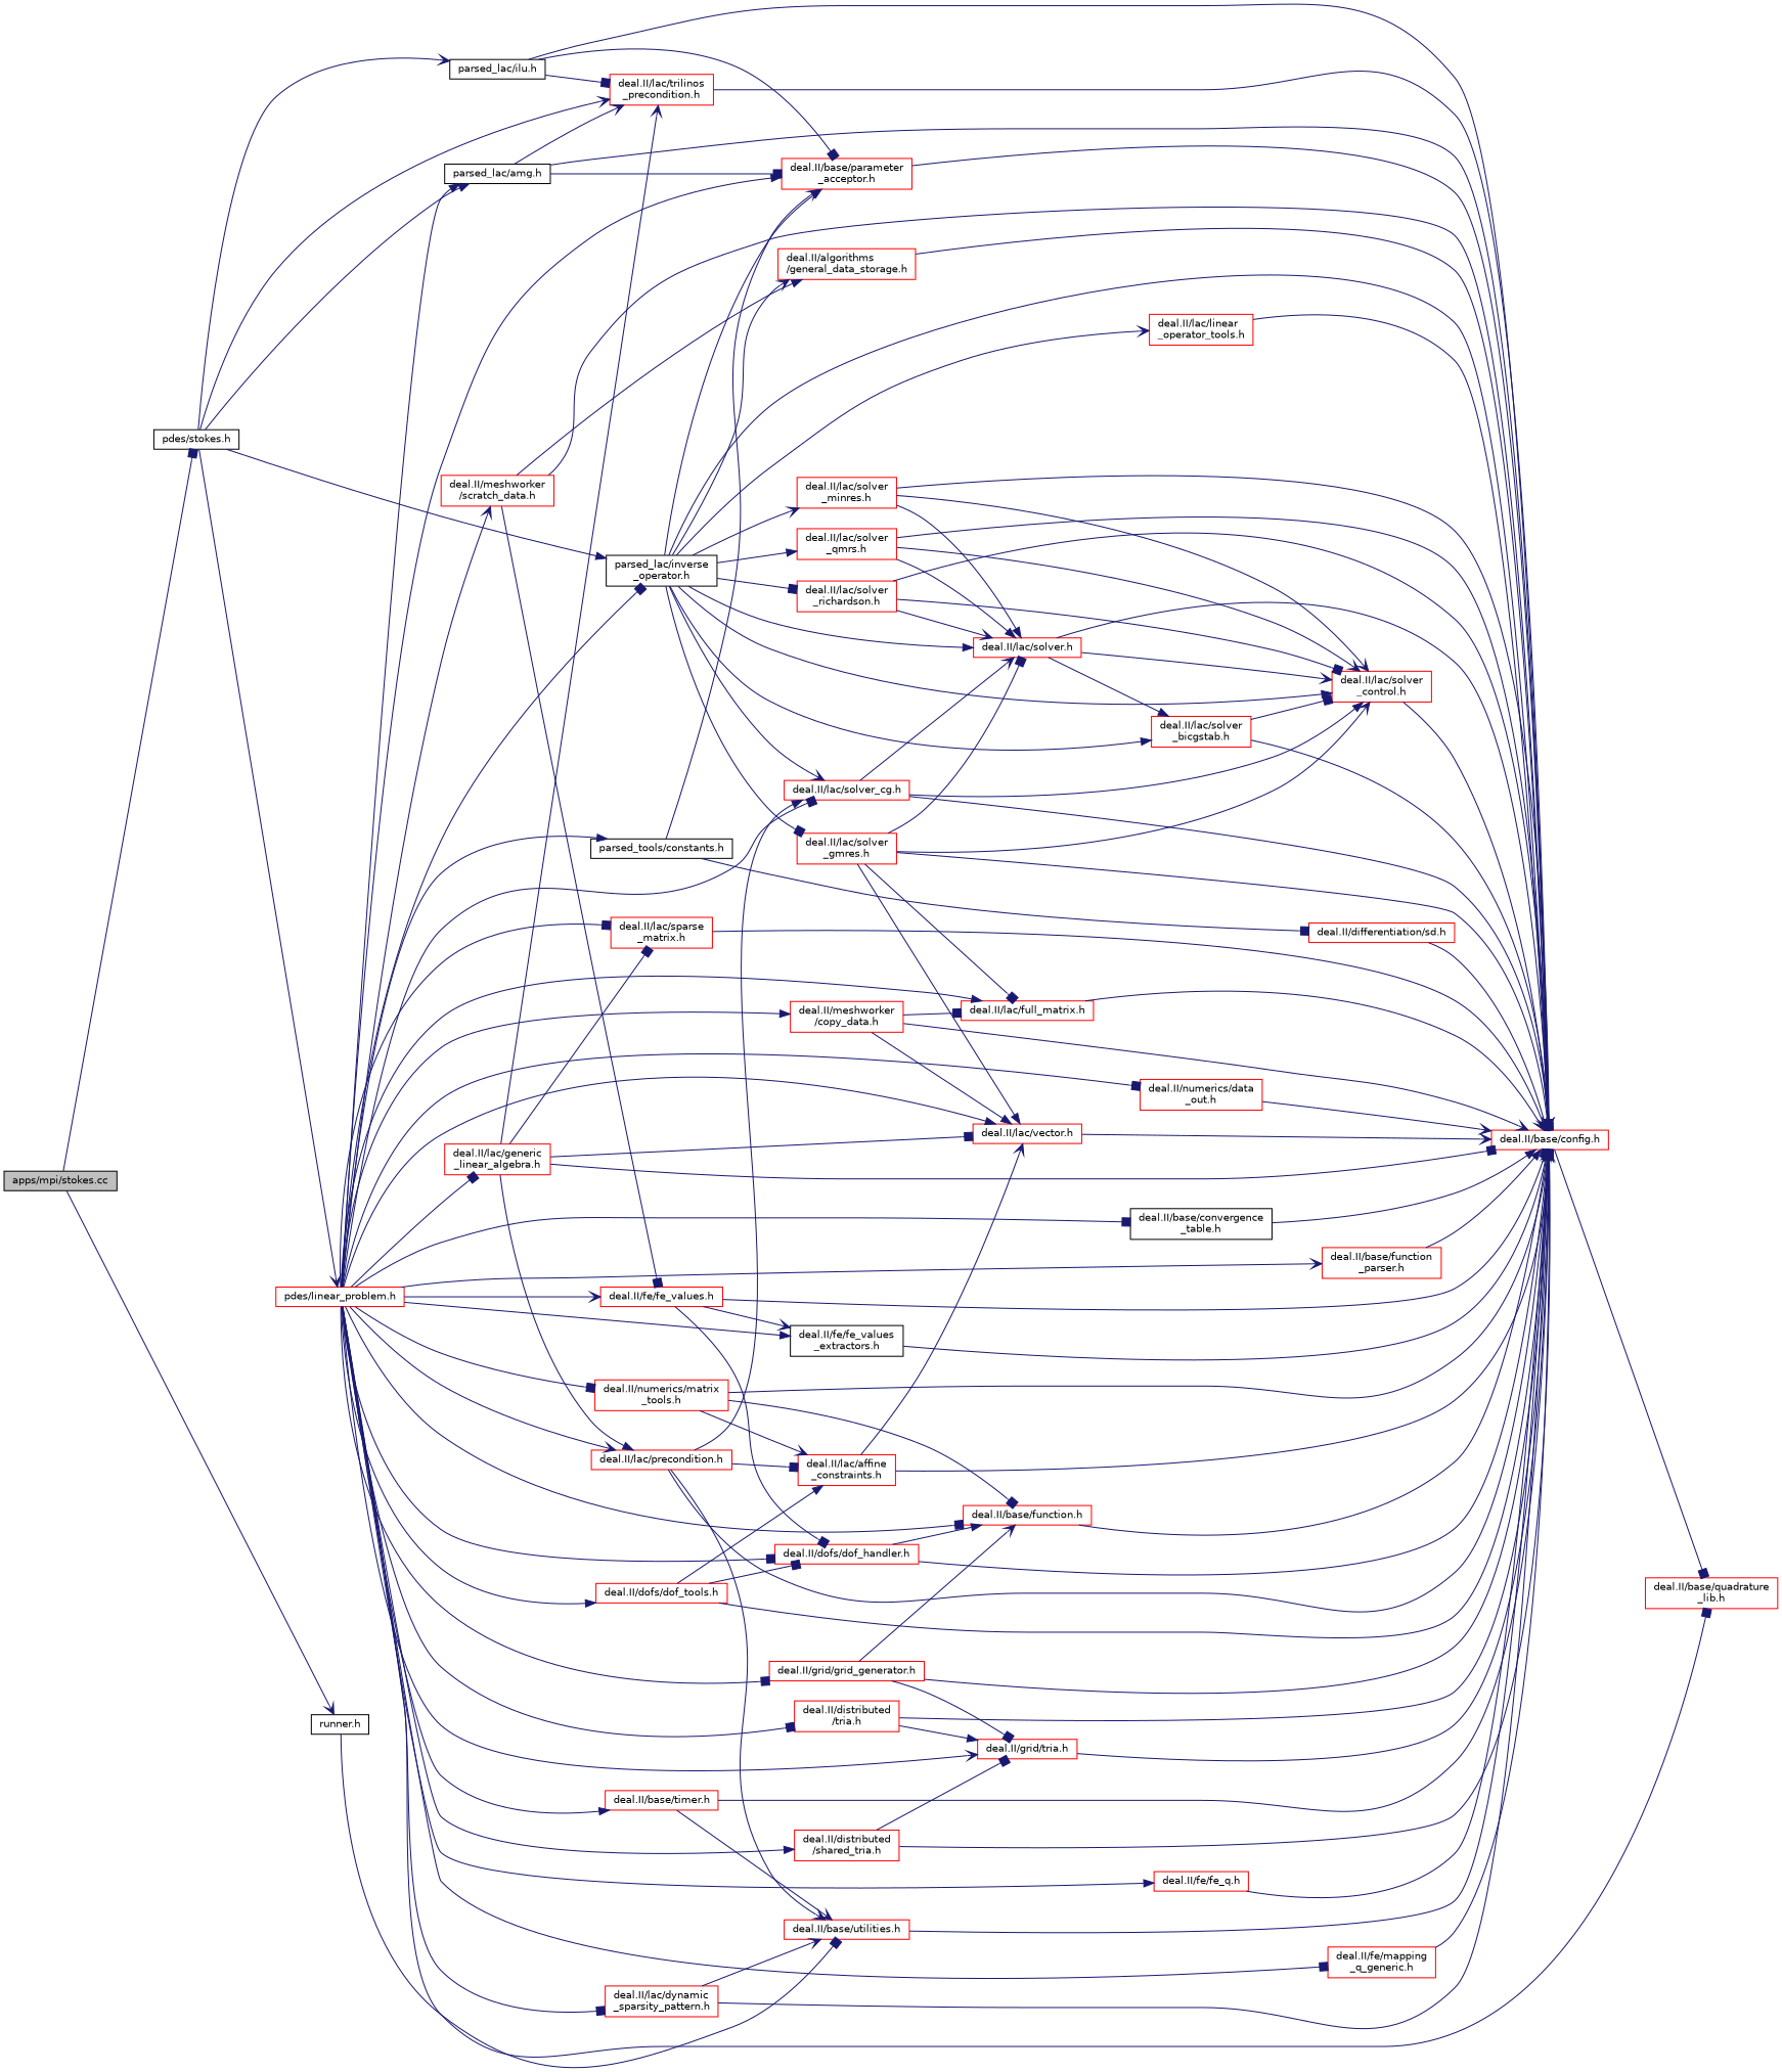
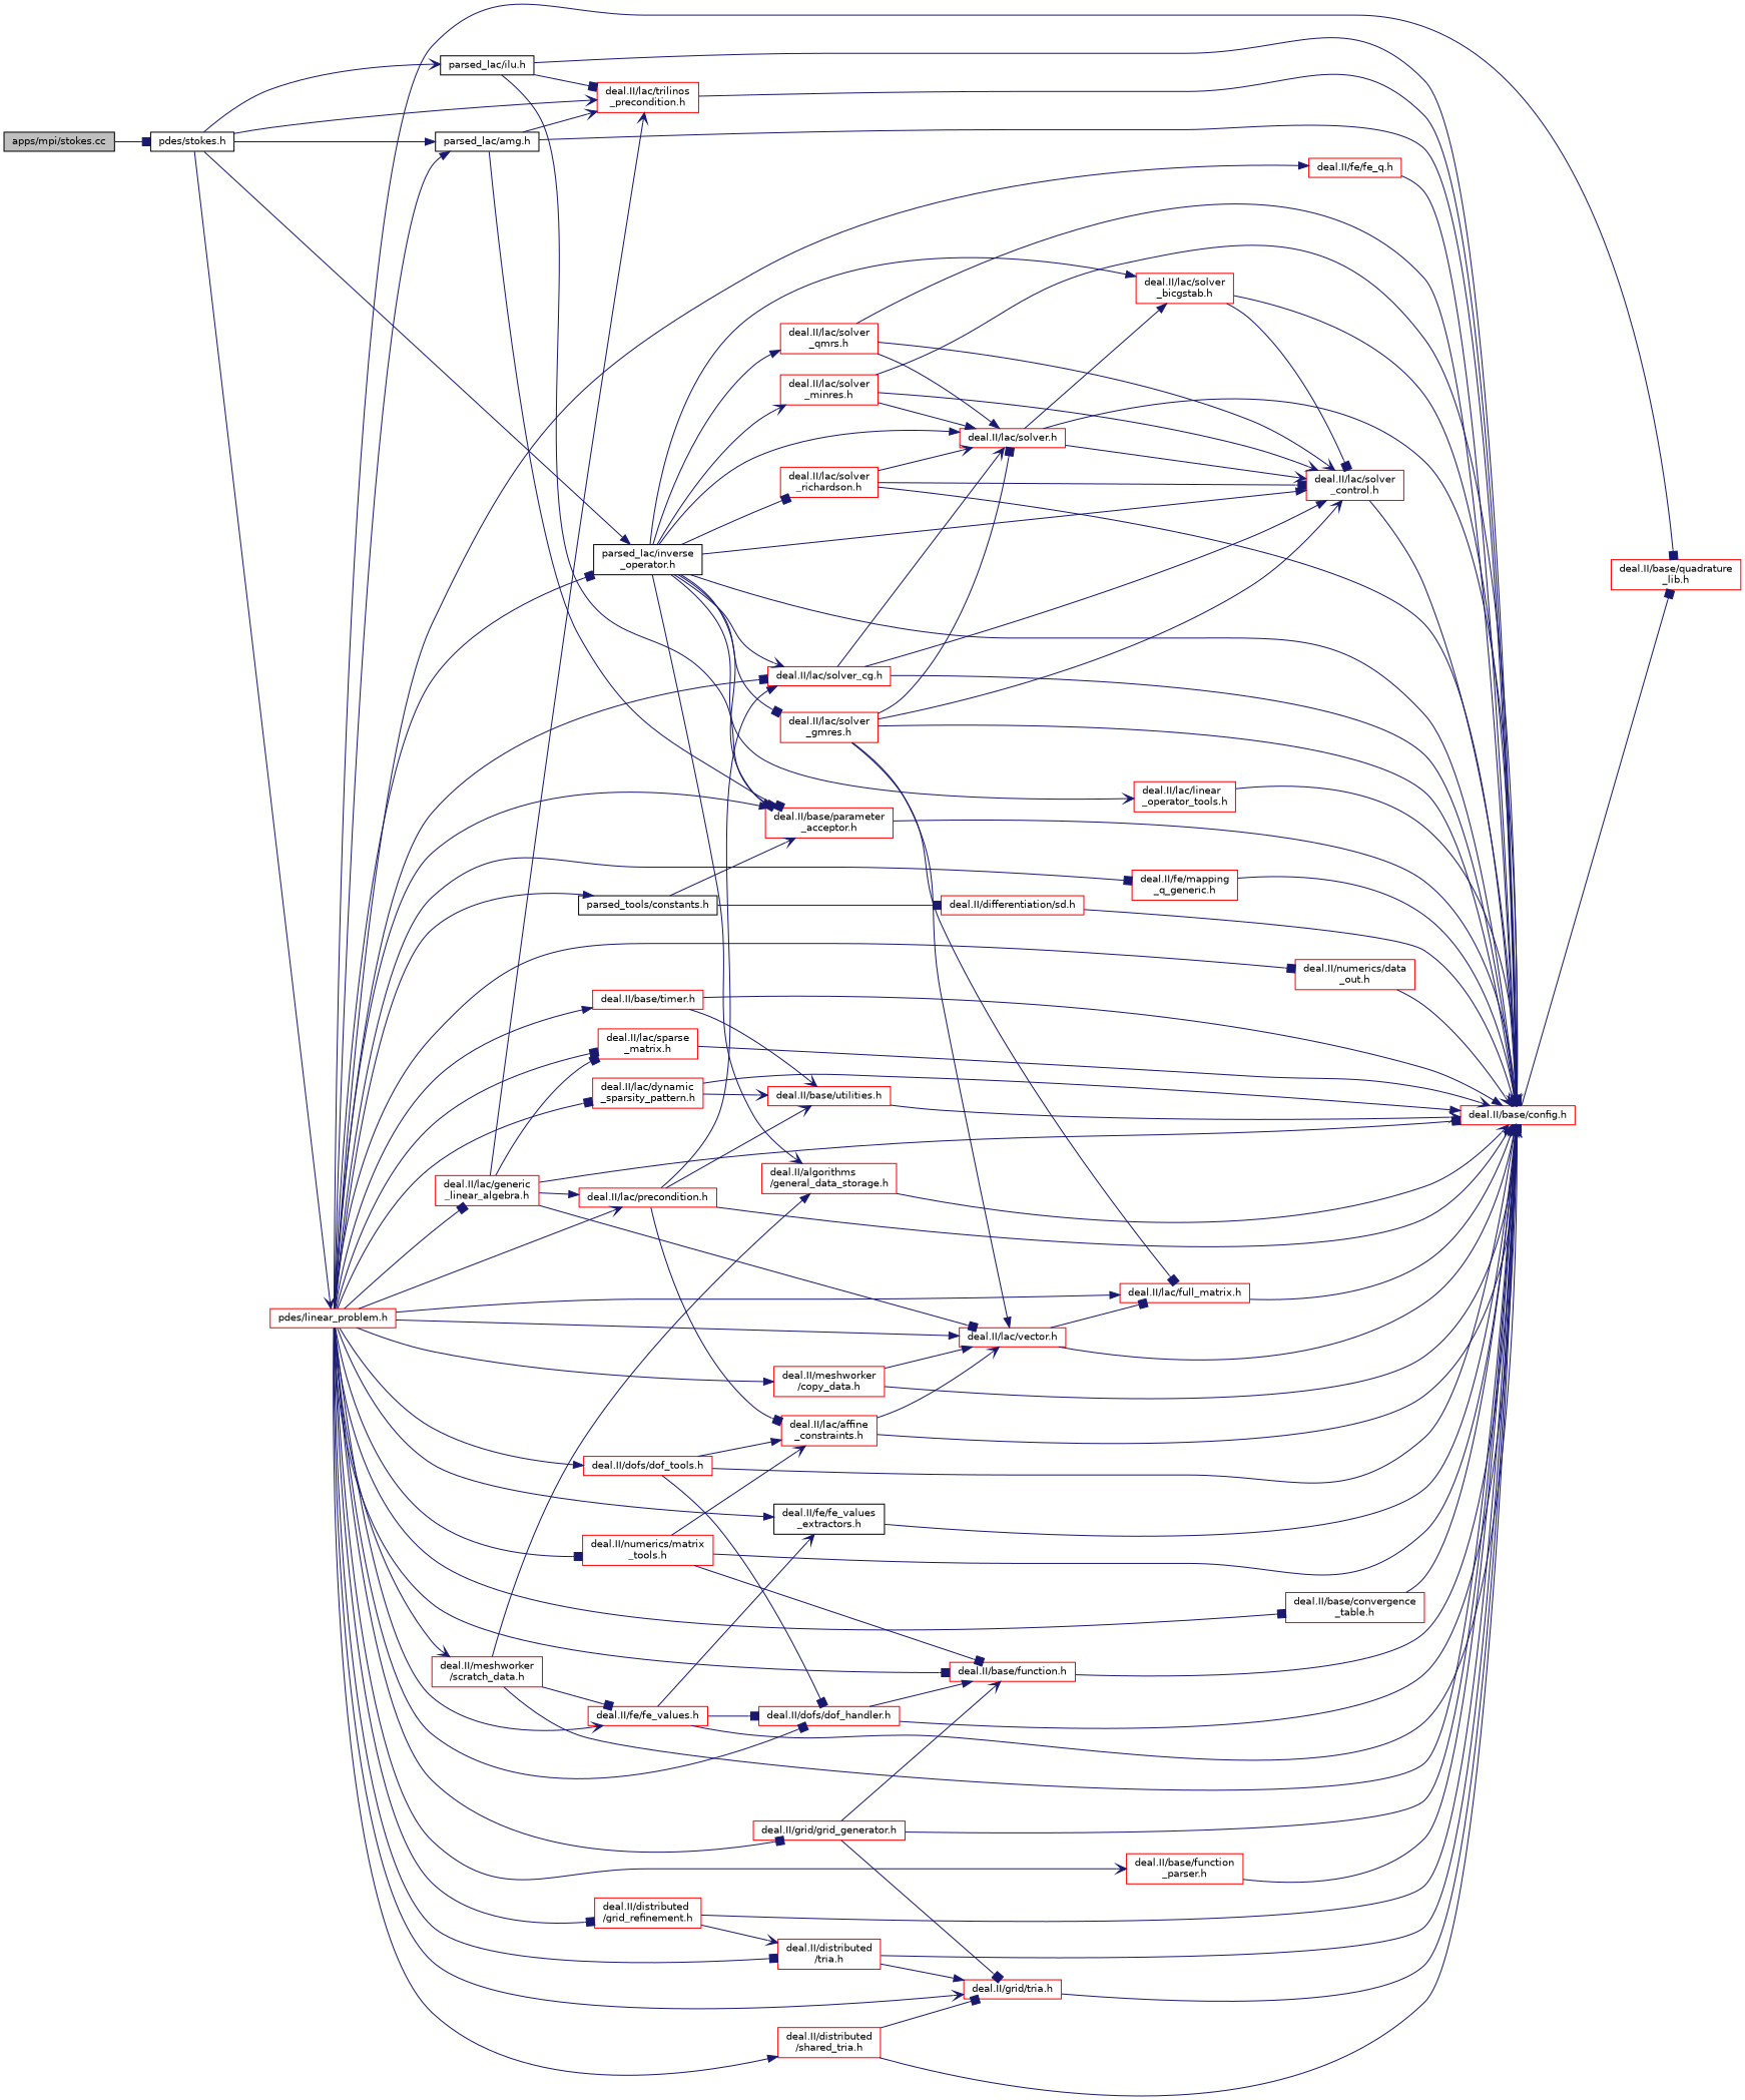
  digraph {
    rankdir=LR
    node [color=red fontname=Helvetica fontsize=10 shape=record]
    edge [arrowhead=box color=midnightblue fontname=Helvetica fontsize=10 labelfontname=Helvetica labelfontsize=10 style=solid]
    n1 [color=black fillcolor=grey75 fontcolor=black height=0.2 label="apps/mpi/stokes.cc" style=filled width=0.4]
    n2 [color=black height=0.2 label="pdes/stokes.h" width=0.4]
-   n3 [color=black height=0.2 label="runner.h" width=0.4]
    n4 [color=black height=0.2 label="parsed_lac/amg.h" width=0.4]
    n5 [color=black height=0.2 label="parsed_lac/ilu.h" width=0.4]
    n6 [color=black height=0.2 label="parsed_lac/inverse\l_operator.h" width=0.4]
    n7 [height=0.2 label="pdes/linear_problem.h" width=0.4]
    n8 [height=0.2 label="deal.II/lac/trilinos\l_precondition.h" width=0.4]
    n9 [height=0.2 label="deal.II/base/utilities.h" width=0.4]
    n10 [height=0.2 label="deal.II/base/config.h" width=0.4]
    n11 [height=0.2 label="deal.II/base/parameter\l_acceptor.h" width=0.4]
    n12 [height=0.2 label="deal.II/algorithms\l/general_data_storage.h" width=0.4]
    n13 [height=0.2 label="deal.II/lac/linear\l_operator_tools.h" width=0.4]
    n14 [height=0.2 label="deal.II/lac/solver.h" width=0.4]
    n15 [height=0.2 label="deal.II/lac/solver\l_control.h" width=0.4]
    n16 [height=0.2 label="deal.II/lac/solver\l_bicgstab.h" width=0.4]
    n17 [height=0.2 label="deal.II/lac/solver_cg.h" width=0.4]
    n18 [height=0.2 label="deal.II/lac/solver\l_gmres.h" width=0.4]
    n19 [height=0.2 label="deal.II/lac/solver\l_minres.h" width=0.4]
    n20 [height=0.2 label="deal.II/lac/solver\l_qmrs.h" width=0.4]
    n21 [height=0.2 label="deal.II/lac/solver\l_richardson.h" width=0.4]
    n22 [color=black height=0.2 label="parsed_tools/constants.h" width=0.4]
    n23 [height=0.2 label="deal.II/differentiation/sd.h" width=0.4]
    n24 [height=0.2 label="deal.II/lac/full_matrix.h" width=0.4]
    n25 [height=0.2 label="deal.II/lac/vector.h" width=0.4]
-   n26 [color=black height=0.2 label="deal.II/base/convergence\l_table.h" width=0.4]
+   n26 [height=0.2 label="deal.II/base/convergence\l_table.h" width=0.4]
    n27 [height=0.2 label="deal.II/base/function.h" width=0.4]
    n28 [height=0.2 label="deal.II/base/function\l_parser.h" width=0.4]
    n29 [height=0.2 label="deal.II/base/quadrature\l_lib.h" width=0.4]
    n30 [height=0.2 label="deal.II/base/timer.h" width=0.4]
+   n31 [height=0.2 label="deal.II/distributed\l/grid_refinement.h" width=0.4]
    n32 [height=0.2 label="deal.II/distributed\l/tria.h" width=0.4]
    n33 [height=0.2 label="deal.II/grid/tria.h" width=0.4]
    n34 [height=0.2 label="deal.II/distributed\l/shared_tria.h" width=0.4]
    n35 [height=0.2 label="deal.II/dofs/dof_handler.h" width=0.4]
    n36 [height=0.2 label="deal.II/dofs/dof_tools.h" width=0.4]
    n37 [height=0.2 label="deal.II/fe/fe_q.h" width=0.4]
    n38 [height=0.2 label="deal.II/fe/fe_values.h" width=0.4]
    n39 [color=black height=0.2 label="deal.II/fe/fe_values\l_extractors.h" width=0.4]
    n40 [height=0.2 label="deal.II/fe/mapping\l_q_generic.h" width=0.4]
    n41 [height=0.2 label="deal.II/grid/grid_generator.h" width=0.4]
    n42 [height=0.2 label="deal.II/lac/dynamic\l_sparsity_pattern.h" width=0.4]
    n43 [height=0.2 label="deal.II/lac/generic\l_linear_algebra.h" width=0.4]
    n44 [height=0.2 label="deal.II/lac/precondition.h" width=0.4]
    n45 [height=0.2 label="deal.II/lac/sparse\l_matrix.h" width=0.4]
    n46 [height=0.2 label="deal.II/meshworker\l/copy_data.h" width=0.4]
    n47 [height=0.2 label="deal.II/meshworker\l/scratch_data.h" width=0.4]
    n48 [height=0.2 label="deal.II/numerics/data\l_out.h" width=0.4]
    n49 [height=0.2 label="deal.II/numerics/matrix\l_tools.h" width=0.4]
    n50 [height=0.2 label="deal.II/lac/affine\l_constraints.h" width=0.4]
    n1 -> n2
-   n1 -> n3 [arrowhead=vee]
    n2 -> n4 [arrowhead=normal]
    n2 -> n5 [arrowhead=vee]
    n2 -> n6 [arrowhead=normal]
    n2 -> n7 [arrowhead=vee]
    n2 -> n8 [arrowhead=vee]
-   n3 -> n9
    n4 -> n8 [arrowhead=vee]
    n4 -> n10 [arrowhead=normal]
    n4 -> n11
    n5 -> n8
    n5 -> n10 [arrowhead=normal]
    n5 -> n11
    n6 -> n10 [arrowhead=normal]
    n6 -> n11 [arrowhead=normal]
    n6 -> n12 [arrowhead=vee]
    n6 -> n13 [arrowhead=vee]
    n6 -> n14 [arrowhead=normal]
    n6 -> n15 [arrowhead=normal]
    n6 -> n16 [arrowhead=normal]
    n6 -> n17 [arrowhead=vee]
    n6 -> n18
    n6 -> n19 [arrowhead=vee]
    n6 -> n20 [arrowhead=normal]
    n6 -> n21
    n7 -> n4 [arrowhead=normal]
    n7 -> n6
    n7 -> n11 [arrowhead=normal]
    n7 -> n17
    n7 -> n22 [arrowhead=normal]
    n7 -> n24 [arrowhead=normal]
    n7 -> n25 [arrowhead=normal]
    n7 -> n26
    n7 -> n27
    n7 -> n28 [arrowhead=vee]
    n7 -> n29
    n7 -> n30 [arrowhead=normal]
+   n7 -> n31
    n7 -> n32
    n7 -> n33 [arrowhead=vee]
    n7 -> n34 [arrowhead=normal]
    n7 -> n35
    n7 -> n36 [arrowhead=normal]
    n7 -> n37 [arrowhead=normal]
    n7 -> n38 [arrowhead=vee]
    n7 -> n39 [arrowhead=normal]
    n7 -> n40
    n7 -> n41
    n7 -> n42
    n7 -> n43
    n7 -> n44 [arrowhead=vee]
    n7 -> n45
    n7 -> n46 [arrowhead=normal]
    n7 -> n47 [arrowhead=vee]
    n7 -> n48
    n7 -> n49
    n8 -> n10 [arrowhead=normal]
    n9 -> n10 [arrowhead=vee]
    n10 -> n29
    n11 -> n10 [arrowhead=vee]
    n12 -> n10 [arrowhead=vee]
    n13 -> n10 [arrowhead=normal]
    n14 -> n10 [arrowhead=vee]
    n14 -> n15 [arrowhead=vee]
    n14 -> n16 [arrowhead=normal]
    n15 -> n10
    n16 -> n10 [arrowhead=normal]
    n16 -> n15
    n17 -> n10
    n17 -> n14 [arrowhead=vee]
    n17 -> n15 [arrowhead=normal]
    n18 -> n10
    n18 -> n14
    n18 -> n15 [arrowhead=vee]
    n18 -> n24
    n18 -> n25 [arrowhead=normal]
    n19 -> n10
    n19 -> n14 [arrowhead=normal]
    n19 -> n15 [arrowhead=vee]
    n20 -> n10
    n20 -> n14 [arrowhead=normal]
    n20 -> n15 [arrowhead=vee]
    n21 -> n10 [arrowhead=vee]
    n21 -> n14 [arrowhead=vee]
    n21 -> n15
    n22 -> n11 [arrowhead=vee]
    n22 -> n23
    n23 -> n10 [arrowhead=vee]
    n24 -> n10 [arrowhead=vee]
    n25 -> n10 [arrowhead=vee]
    n26 -> n10 [arrowhead=normal]
    n27 -> n10 [arrowhead=vee]
    n28 -> n10 [arrowhead=normal]
    n30 -> n9 [arrowhead=vee]
    n30 -> n10 [arrowhead=normal]
+   n31 -> n10 [arrowhead=vee]
+   n31 -> n32 [arrowhead=vee]
    n32 -> n10
    n32 -> n33 [arrowhead=normal]
    n33 -> n10
    n34 -> n10 [arrowhead=vee]
    n34 -> n33
    n35 -> n10 [arrowhead=normal]
    n35 -> n27 [arrowhead=normal]
    n36 -> n10 [arrowhead=vee]
    n36 -> n35
    n36 -> n50 [arrowhead=normal]
    n37 -> n10
    n38 -> n10
    n38 -> n35
    n38 -> n39 [arrowhead=vee]
    n39 -> n10 [arrowhead=normal]
    n40 -> n10
    n41 -> n10 [arrowhead=vee]
    n41 -> n27 [arrowhead=vee]
    n41 -> n33
    n42 -> n9 [arrowhead=vee]
    n42 -> n10 [arrowhead=normal]
    n43 -> n8 [arrowhead=vee]
    n43 -> n10
    n43 -> n25
    n43 -> n44 [arrowhead=normal]
    n43 -> n45
    n44 -> n9 [arrowhead=vee]
    n44 -> n10 [arrowhead=normal]
    n44 -> n17 [arrowhead=normal]
    n44 -> n50
    n45 -> n10 [arrowhead=vee]
    n46 -> n10 [arrowhead=vee]
-   n46 -> n24
+   n25 -> n24
    n46 -> n25 [arrowhead=normal]
    n47 -> n10 [arrowhead=vee]
    n47 -> n12 [arrowhead=normal]
    n47 -> n38
    n48 -> n10 [arrowhead=vee]
    n49 -> n10
    n49 -> n27
    n49 -> n50 [arrowhead=vee]
    n50 -> n10
    n50 -> n25 [arrowhead=vee]
  }
